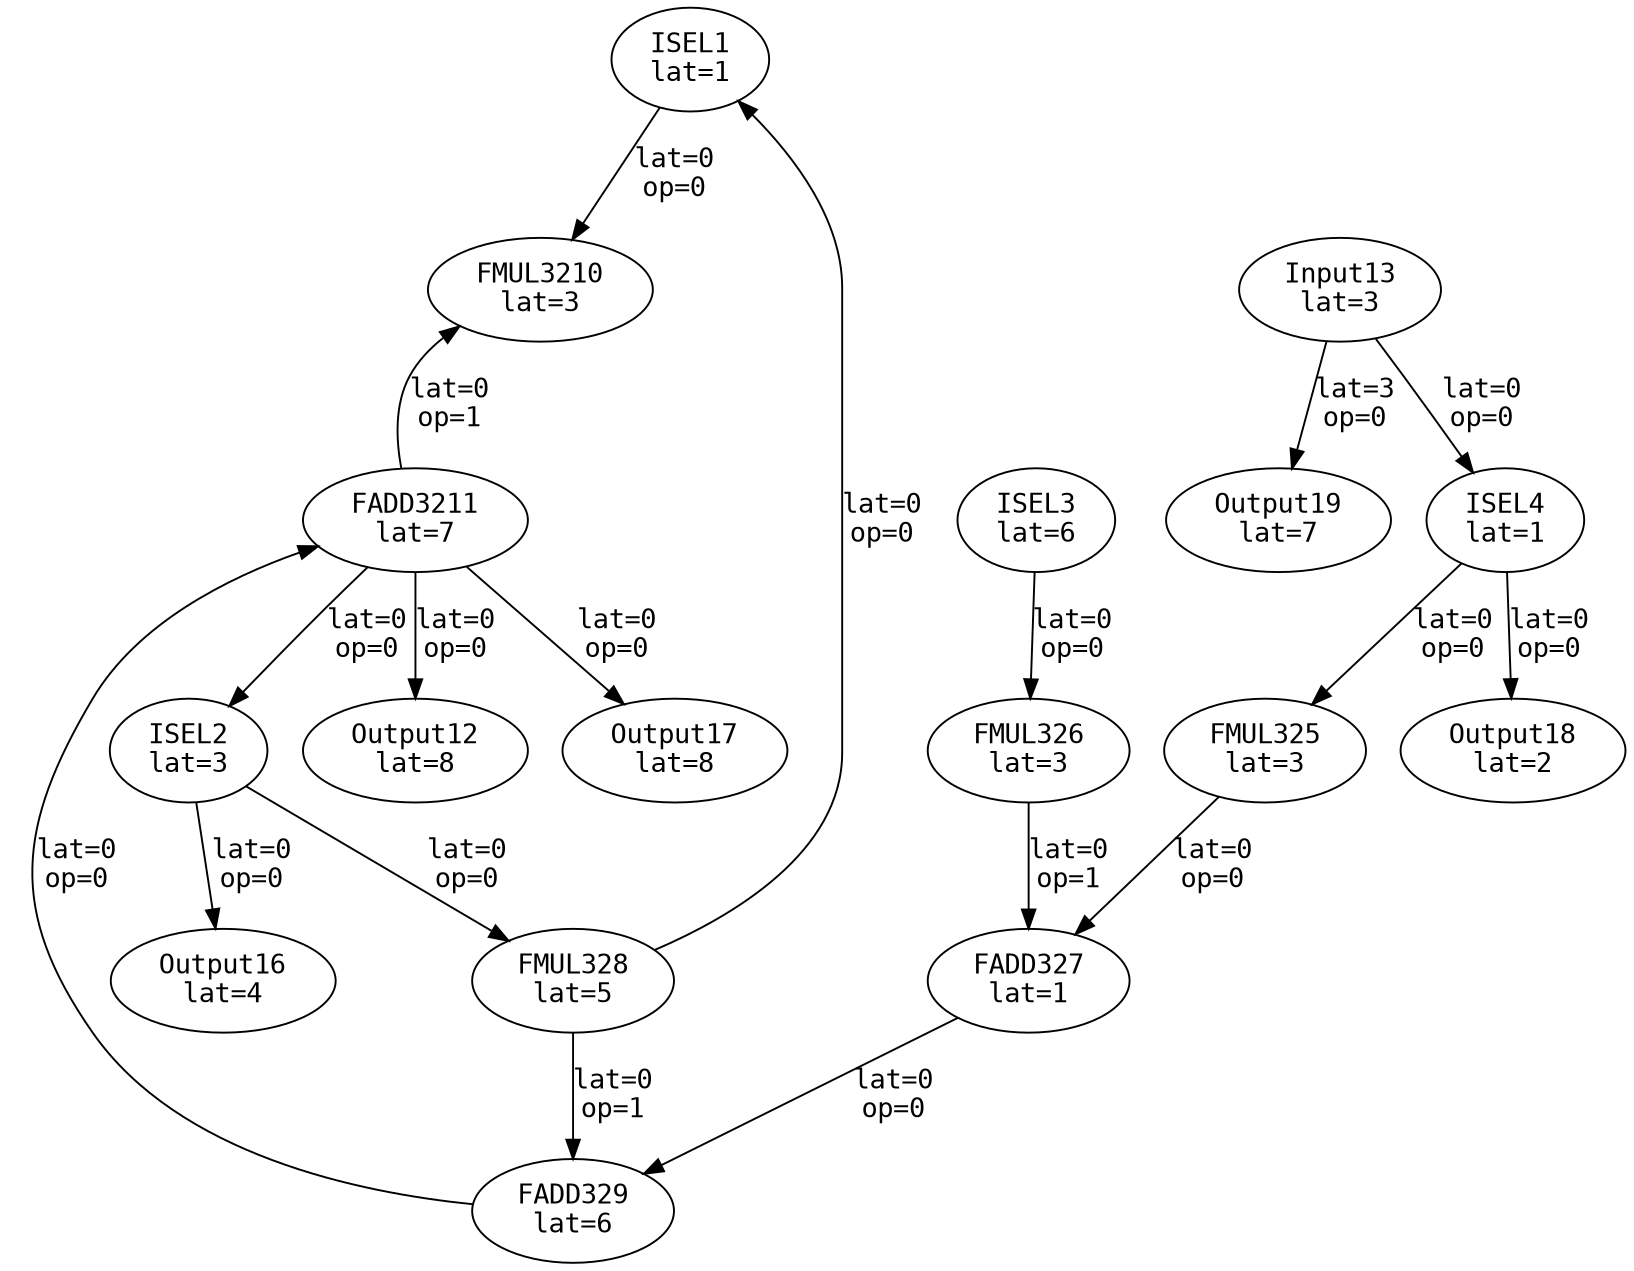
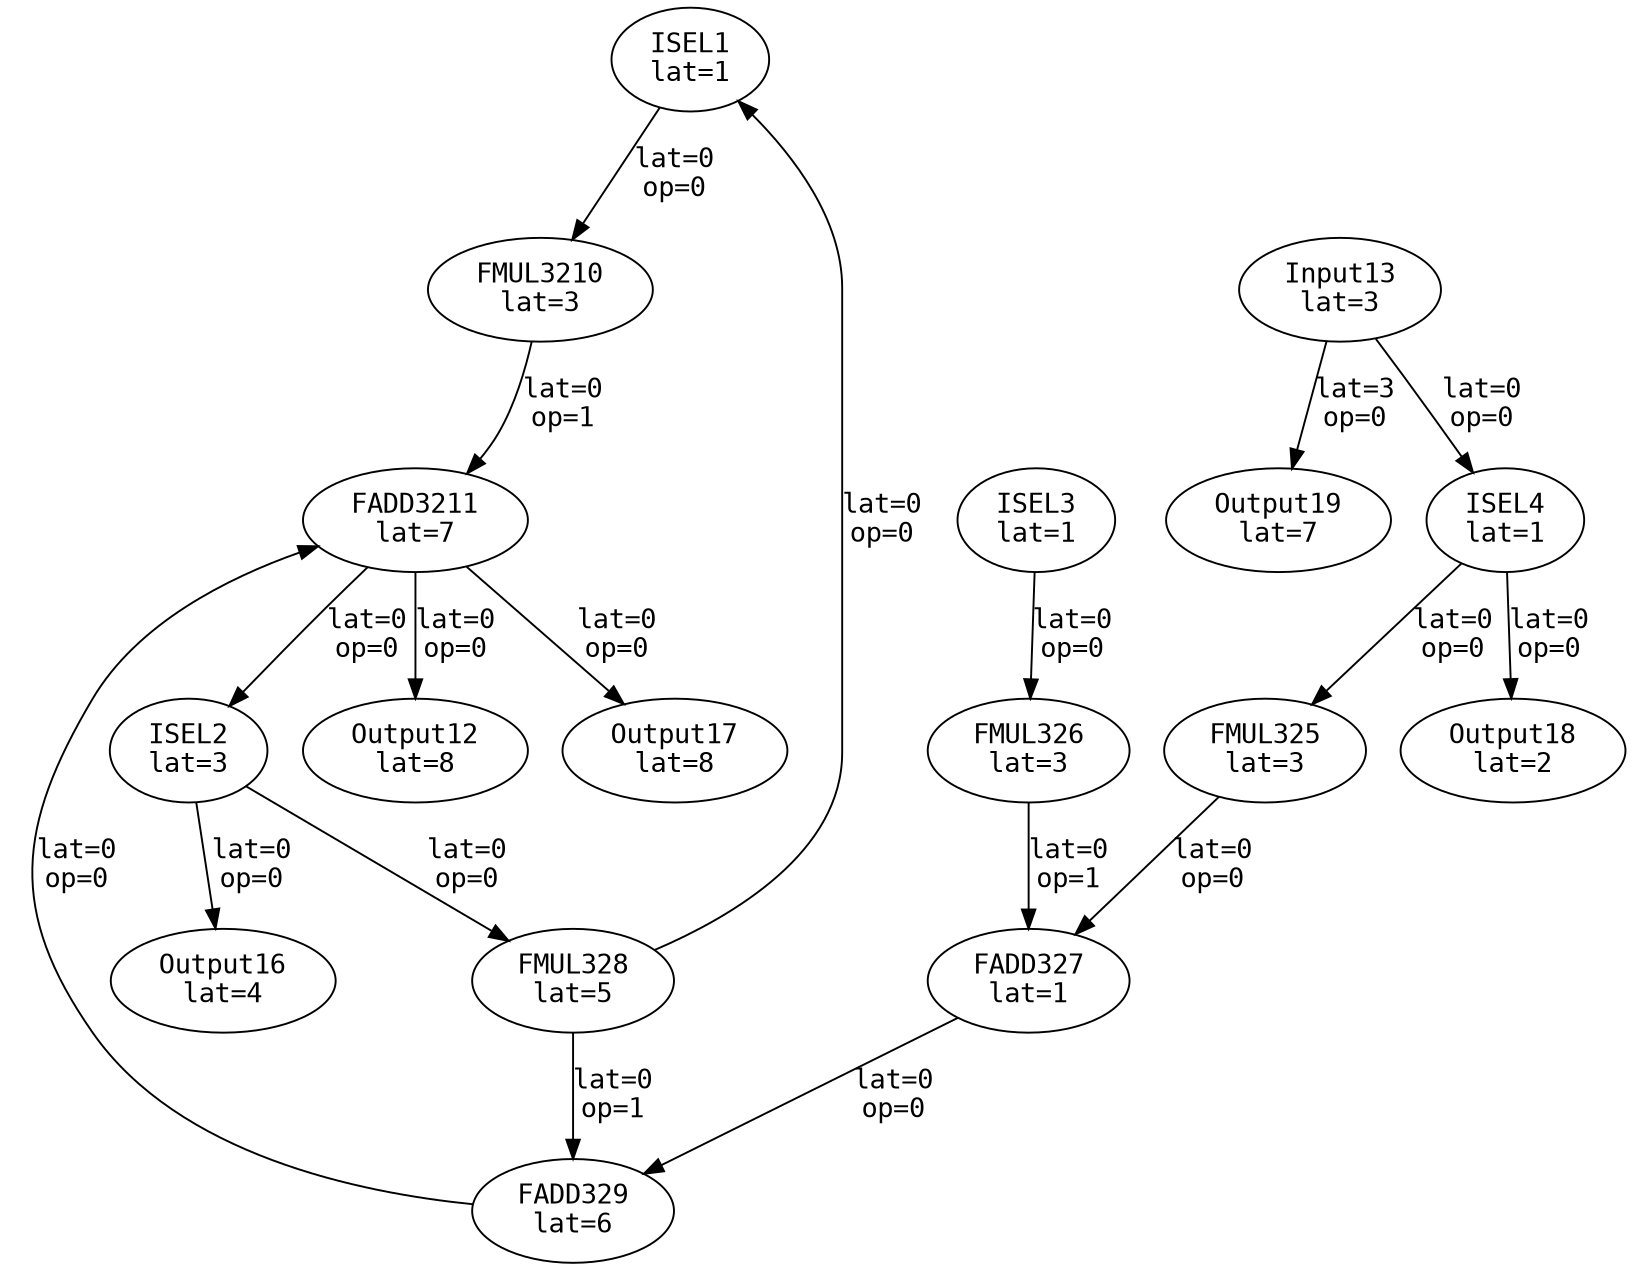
  digraph {
    fontname="DejaVu Sans Mono"
    node [fontname="DejaVu Sans Mono"]
    edge [fontname="DejaVu Sans Mono"]
    ISEL1 [label="\N\nlat=1"]
    FMUL3210 [label="\N\nlat=3"]
    FADD3211 [label="\N\nlat=7"]
    ISEL2 [label="\N\nlat=3"]
    FMUL328 [label="\N\nlat=5"]
    Output16 [label="\N\nlat=4"]
    FADD329 [label="\N\nlat=6"]
    Output12 [label="\N\nlat=8"]
    Output17 [label="\N\nlat=8"]
-   ISEL3 [label="\N\nlat=6"]
+   ISEL3 [label="\N\nlat=1"]
    FMUL326 [label="\N\nlat=3"]
    FADD327 [label="\N\nlat=1"]
    ISEL4 [label="\N\nlat=1"]
    FMUL325 [label="\N\nlat=3"]
    Output18 [label="\N\nlat=2"]
    Input13 [label="\N\nlat=3"]
    Output19 [label="\N\nlat=7"]
    ISEL1 -> FMUL3210 [label="lat=0\nop=0"]
-   FADD3211 -> FMUL3210 [label="lat=0\nop=1"]
+   FMUL3210 -> FADD3211 [label="lat=0\nop=1"]
    FADD3211 -> ISEL2 [label="lat=0\nop=0"]
    FADD3211 -> Output12 [label="lat=0\nop=0"]
    FADD3211 -> Output17 [label="lat=0\nop=0"]
    ISEL2 -> FMUL328 [label="lat=0\nop=0"]
    ISEL2 -> Output16 [label="lat=0\nop=0"]
    FMUL328 -> ISEL1 [label="lat=0\nop=0"]
    FMUL328 -> FADD329 [label="lat=0\nop=1"]
    FADD329 -> FADD3211 [label="lat=0\nop=0"]
    ISEL3 -> FMUL326 [label="lat=0\nop=0"]
    FMUL326 -> FADD327 [label="lat=0\nop=1"]
    FADD327 -> FADD329 [label="lat=0\nop=0"]
    ISEL4 -> FMUL325 [label="lat=0\nop=0"]
    ISEL4 -> Output18 [label="lat=0\nop=0"]
    FMUL325 -> FADD327 [label="lat=0\nop=0"]
    Input13 -> ISEL4 [label="lat=0\nop=0"]
    Input13 -> Output19 [label="lat=3\nop=0"]
  }
